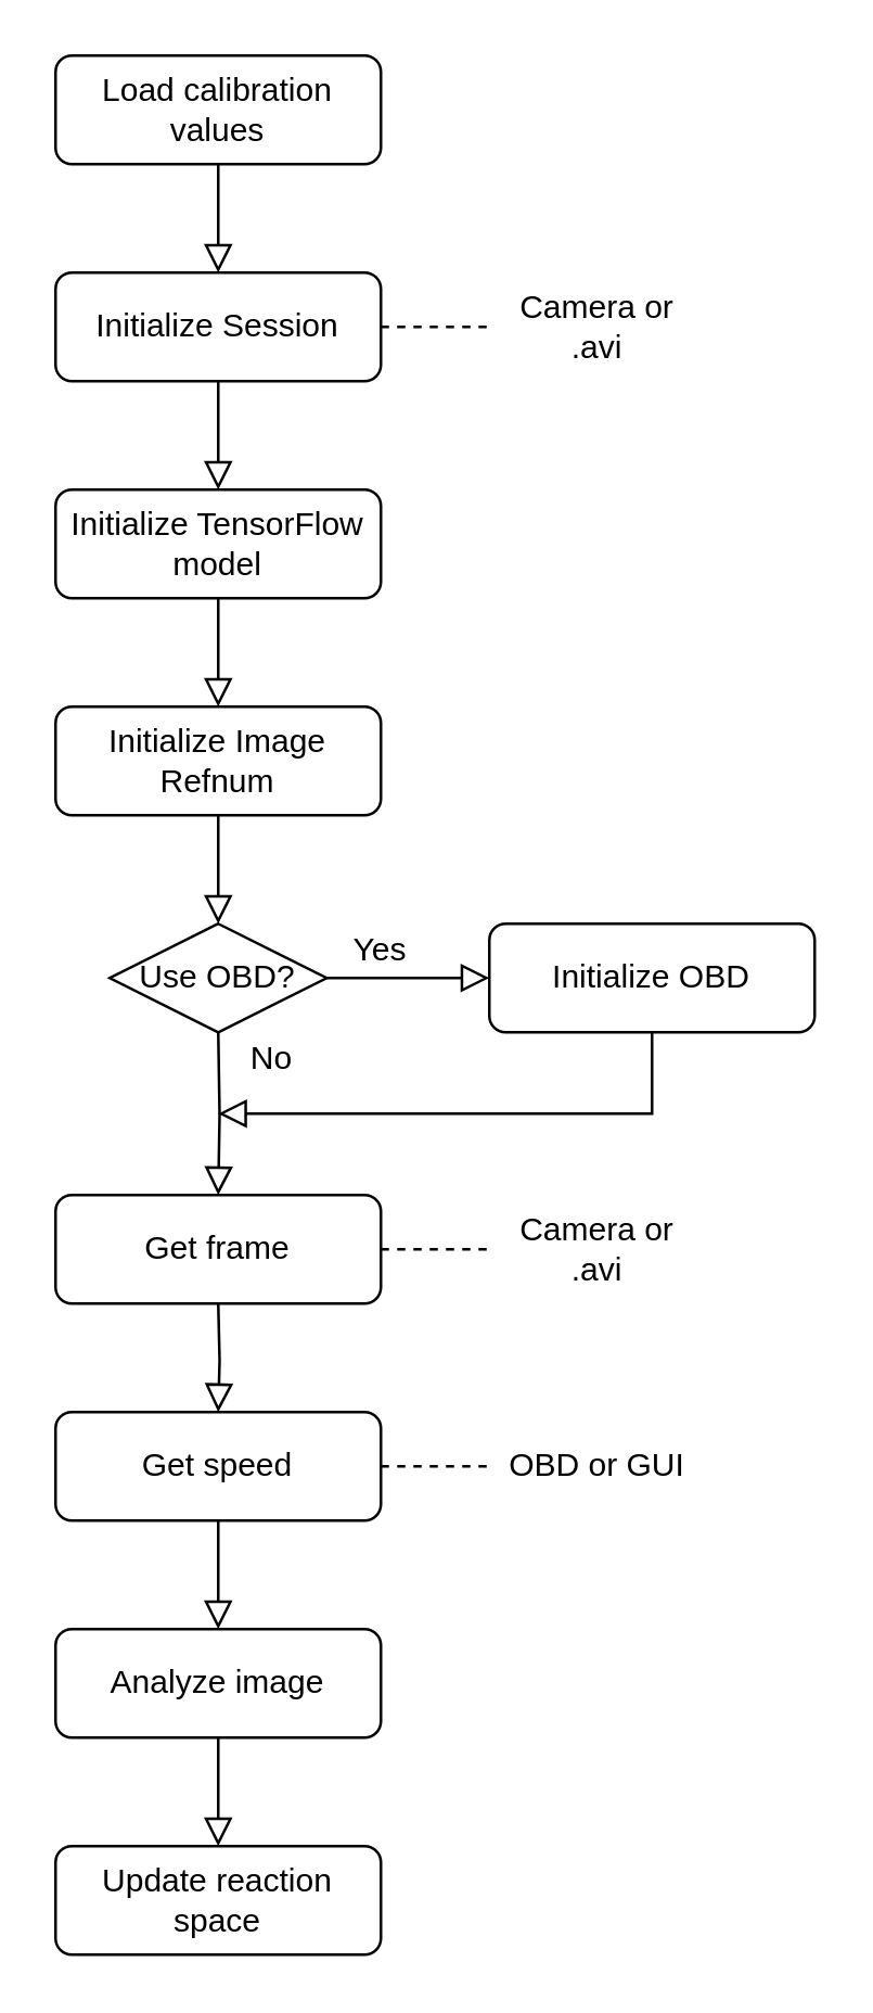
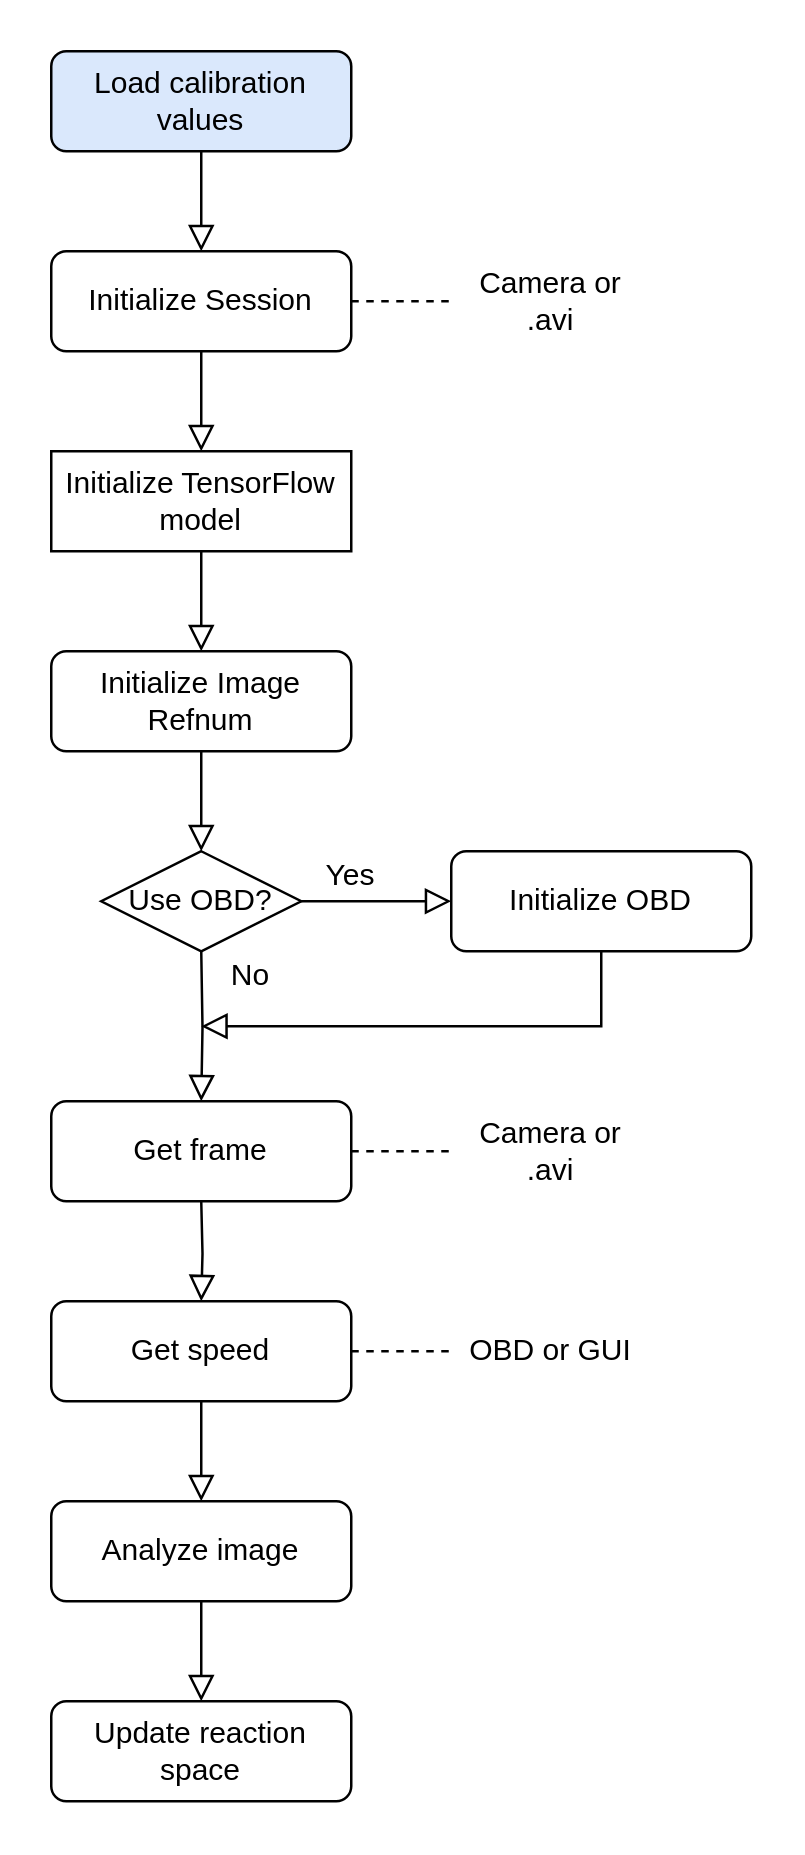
  <mxCell id="0" />
  <mxCell id="1" parent="0" />
  <mxCell id="2" value="" style="rounded=0;html=1;jettySize=auto;orthogonalLoop=1;fontSize=11;endArrow=block;endFill=0;endSize=8;strokeWidth=1;shadow=0;labelBackgroundColor=none;edgeStyle=orthogonalEdgeStyle;entryX=0.5;entryY=0;entryDx=0;entryDy=0;" parent="1" source="3" target="4" edge="1"><mxGeometry relative="1" as="geometry"><mxPoint x="80" y="110" as="targetPoint" /></mxGeometry></mxCell>
- <mxCell id="3" value="Load calibration values" style="rounded=1;whiteSpace=wrap;html=1;fontSize=12;glass=0;strokeWidth=1;shadow=0;" parent="1" vertex="1"><mxGeometry x="20" y="20" width="120" height="40" as="geometry" /></mxCell>
+ <mxCell id="3" value="Load calibration values" style="rounded=1;whiteSpace=wrap;html=1;fontSize=12;glass=0;strokeWidth=1;shadow=0;fillColor=#dae8fc;" parent="1" vertex="1"><mxGeometry x="20" y="20" width="120" height="40" as="geometry" /></mxCell>
  <mxCell id="4" value="Initialize Session" style="rounded=1;whiteSpace=wrap;html=1;fontSize=12;glass=0;strokeWidth=1;shadow=0;" parent="1" vertex="1"><mxGeometry x="20" y="100" width="120" height="40" as="geometry" /></mxCell>
  <mxCell id="5" value="Initialize OBD" style="rounded=1;whiteSpace=wrap;html=1;fontSize=12;glass=0;strokeWidth=1;shadow=0;" parent="1" vertex="1"><mxGeometry x="180" y="340" width="120" height="40" as="geometry" /></mxCell>
- <mxCell id="6" value="Initialize TensorFlow model" style="rounded=1;whiteSpace=wrap;html=1;fontSize=12;glass=0;strokeWidth=1;shadow=0;" parent="1" vertex="1"><mxGeometry x="20" y="180" width="120" height="40" as="geometry" /></mxCell>
+ <mxCell id="6" value="Initialize TensorFlow model" style="whiteSpace=wrap;html=1;fontSize=12;glass=0;strokeWidth=1;shadow=0;rounded=0;" parent="1" vertex="1"><mxGeometry x="20" y="180" width="120" height="40" as="geometry" /></mxCell>
  <mxCell id="7" value="" style="endArrow=none;dashed=1;html=1;exitX=1;exitY=0.5;exitDx=0;exitDy=0;entryX=0;entryY=0.5;entryDx=0;entryDy=0;" parent="1" source="4" target="20" edge="1"><mxGeometry width="50" height="50" relative="1" as="geometry"><mxPoint x="250" y="250" as="sourcePoint" /><mxPoint x="300" y="120" as="targetPoint" /></mxGeometry></mxCell>
  <mxCell id="8" value="Initialize Image Refnum" style="rounded=1;whiteSpace=wrap;html=1;fontSize=12;glass=0;strokeWidth=1;shadow=0;" parent="1" vertex="1"><mxGeometry x="20" y="260" width="120" height="40" as="geometry" /></mxCell>
  <mxCell id="9" value="" style="rounded=0;html=1;jettySize=auto;orthogonalLoop=1;fontSize=11;endArrow=block;endFill=0;endSize=8;strokeWidth=1;shadow=0;labelBackgroundColor=none;edgeStyle=orthogonalEdgeStyle;entryX=0.5;entryY=0;entryDx=0;entryDy=0;exitX=0.5;exitY=1;exitDx=0;exitDy=0;" parent="1" source="4" target="6" edge="1"><mxGeometry relative="1" as="geometry"><mxPoint x="80" y="60" as="sourcePoint" /><mxPoint x="80" y="100" as="targetPoint" /></mxGeometry></mxCell>
  <mxCell id="10" value="" style="rounded=0;html=1;jettySize=auto;orthogonalLoop=1;fontSize=11;endArrow=block;endFill=0;endSize=8;strokeWidth=1;shadow=0;labelBackgroundColor=none;edgeStyle=orthogonalEdgeStyle;entryX=0;entryY=0.5;entryDx=0;entryDy=0;exitX=1;exitY=0.5;exitDx=0;exitDy=0;" parent="1" source="21" target="5" edge="1"><mxGeometry relative="1" as="geometry"><mxPoint x="80" y="300" as="sourcePoint" /><mxPoint x="80" y="260" as="targetPoint" /></mxGeometry></mxCell>
  <mxCell id="11" value="" style="rounded=0;html=1;jettySize=auto;orthogonalLoop=1;fontSize=11;endArrow=block;endFill=0;endSize=8;strokeWidth=1;shadow=0;labelBackgroundColor=none;edgeStyle=orthogonalEdgeStyle;entryX=0.5;entryY=0;entryDx=0;entryDy=0;" parent="1" target="12" edge="1"><mxGeometry relative="1" as="geometry"><mxPoint x="80" y="380" as="sourcePoint" /><mxPoint x="80" y="410" as="targetPoint" /></mxGeometry></mxCell>
  <mxCell id="12" value="Get frame" style="rounded=1;whiteSpace=wrap;html=1;fontSize=12;glass=0;strokeWidth=1;shadow=0;" parent="1" vertex="1"><mxGeometry x="20" y="440" width="120" height="40" as="geometry" /></mxCell>
  <mxCell id="13" value="Get speed" style="rounded=1;whiteSpace=wrap;html=1;fontSize=12;glass=0;strokeWidth=1;shadow=0;" parent="1" vertex="1"><mxGeometry x="20" y="520" width="120" height="40" as="geometry" /></mxCell>
  <mxCell id="14" value="Analyze image" style="rounded=1;whiteSpace=wrap;html=1;fontSize=12;glass=0;strokeWidth=1;shadow=0;" parent="1" vertex="1"><mxGeometry x="20" y="600" width="120" height="40" as="geometry" /></mxCell>
  <mxCell id="15" value="Update reaction space" style="rounded=1;whiteSpace=wrap;html=1;fontSize=12;glass=0;strokeWidth=1;shadow=0;" parent="1" vertex="1"><mxGeometry x="20" y="680" width="120" height="40" as="geometry" /></mxCell>
  <mxCell id="16" value="" style="rounded=0;html=1;jettySize=auto;orthogonalLoop=1;fontSize=11;endArrow=block;endFill=0;endSize=8;strokeWidth=1;shadow=0;labelBackgroundColor=none;edgeStyle=orthogonalEdgeStyle;exitX=0.5;exitY=1;exitDx=0;exitDy=0;" parent="1" source="8" edge="1"><mxGeometry relative="1" as="geometry"><mxPoint x="80" y="390" as="sourcePoint" /><mxPoint x="80" y="340" as="targetPoint" /></mxGeometry></mxCell>
  <mxCell id="17" value="" style="rounded=0;html=1;jettySize=auto;orthogonalLoop=1;fontSize=11;endArrow=block;endFill=0;endSize=8;strokeWidth=1;shadow=0;labelBackgroundColor=none;edgeStyle=orthogonalEdgeStyle;entryX=0.5;entryY=0;entryDx=0;entryDy=0;" parent="1" target="13" edge="1"><mxGeometry relative="1" as="geometry"><mxPoint x="80" y="480" as="sourcePoint" /><mxPoint x="80" y="440" as="targetPoint" /></mxGeometry></mxCell>
  <mxCell id="18" value="" style="rounded=0;html=1;jettySize=auto;orthogonalLoop=1;fontSize=11;endArrow=block;endFill=0;endSize=8;strokeWidth=1;shadow=0;labelBackgroundColor=none;edgeStyle=orthogonalEdgeStyle;entryX=0.5;entryY=0;entryDx=0;entryDy=0;exitX=0.5;exitY=1;exitDx=0;exitDy=0;" parent="1" source="13" target="14" edge="1"><mxGeometry relative="1" as="geometry"><mxPoint x="70" y="570" as="sourcePoint" /><mxPoint x="90" y="450" as="targetPoint" /></mxGeometry></mxCell>
  <mxCell id="19" value="" style="rounded=0;html=1;jettySize=auto;orthogonalLoop=1;fontSize=11;endArrow=block;endFill=0;endSize=8;strokeWidth=1;shadow=0;labelBackgroundColor=none;edgeStyle=orthogonalEdgeStyle;entryX=0.5;entryY=0;entryDx=0;entryDy=0;exitX=0.5;exitY=1;exitDx=0;exitDy=0;" parent="1" source="14" target="15" edge="1"><mxGeometry relative="1" as="geometry"><mxPoint x="80" y="560" as="sourcePoint" /><mxPoint x="80" y="600" as="targetPoint" /></mxGeometry></mxCell>
  <mxCell id="20" value="Camera or .avi" style="text;html=1;strokeColor=none;fillColor=none;align=center;verticalAlign=middle;whiteSpace=wrap;rounded=0;" parent="1" vertex="1"><mxGeometry x="180" y="110" width="80" height="20" as="geometry" /></mxCell>
  <mxCell id="21" value="Use OBD?" style="rhombus;whiteSpace=wrap;html=1;" parent="1" vertex="1"><mxGeometry x="40" y="340" width="80" height="40" as="geometry" /></mxCell>
  <mxCell id="22" value="" style="rounded=0;html=1;jettySize=auto;orthogonalLoop=1;fontSize=11;endArrow=block;endFill=0;endSize=8;strokeWidth=1;shadow=0;labelBackgroundColor=none;edgeStyle=orthogonalEdgeStyle;exitX=0.5;exitY=1;exitDx=0;exitDy=0;entryX=0.5;entryY=0;entryDx=0;entryDy=0;" parent="1" source="6" target="8" edge="1"><mxGeometry relative="1" as="geometry"><mxPoint x="80" y="300" as="sourcePoint" /><mxPoint x="80" y="250" as="targetPoint" /></mxGeometry></mxCell>
  <mxCell id="23" value="" style="rounded=0;html=1;jettySize=auto;orthogonalLoop=1;fontSize=11;endArrow=block;endFill=0;endSize=8;strokeWidth=1;shadow=0;labelBackgroundColor=none;edgeStyle=orthogonalEdgeStyle;exitX=0.5;exitY=1;exitDx=0;exitDy=0;" parent="1" source="5" edge="1"><mxGeometry relative="1" as="geometry"><mxPoint x="80" y="300" as="sourcePoint" /><mxPoint x="80" y="410" as="targetPoint" /><Array as="points"><mxPoint x="240" y="410" /></Array></mxGeometry></mxCell>
  <mxCell id="24" value="Yes" style="text;html=1;strokeColor=none;fillColor=none;align=center;verticalAlign=middle;whiteSpace=wrap;rounded=0;" parent="1" vertex="1"><mxGeometry x="120" y="340" width="40" height="20" as="geometry" /></mxCell>
  <mxCell id="25" value="No" style="text;html=1;strokeColor=none;fillColor=none;align=center;verticalAlign=middle;whiteSpace=wrap;rounded=0;" parent="1" vertex="1"><mxGeometry x="80" y="380" width="40" height="20" as="geometry" /></mxCell>
  <mxCell id="26" value="" style="endArrow=none;dashed=1;html=1;exitX=1;exitY=0.5;exitDx=0;exitDy=0;entryX=0;entryY=0.5;entryDx=0;entryDy=0;" parent="1" target="27" edge="1"><mxGeometry width="50" height="50" relative="1" as="geometry"><mxPoint x="140" y="460" as="sourcePoint" /><mxPoint x="300" y="460" as="targetPoint" /></mxGeometry></mxCell>
  <mxCell id="27" value="Camera or .avi" style="text;html=1;strokeColor=none;fillColor=none;align=center;verticalAlign=middle;whiteSpace=wrap;rounded=0;" parent="1" vertex="1"><mxGeometry x="180" y="450" width="80" height="20" as="geometry" /></mxCell>
  <mxCell id="28" value="" style="endArrow=none;dashed=1;html=1;exitX=1;exitY=0.5;exitDx=0;exitDy=0;entryX=0;entryY=0.5;entryDx=0;entryDy=0;" parent="1" target="29" edge="1"><mxGeometry width="50" height="50" relative="1" as="geometry"><mxPoint x="140" y="540" as="sourcePoint" /><mxPoint x="300" y="540" as="targetPoint" /></mxGeometry></mxCell>
  <mxCell id="29" value="OBD or GUI" style="text;html=1;strokeColor=none;fillColor=none;align=center;verticalAlign=middle;whiteSpace=wrap;rounded=0;" parent="1" vertex="1"><mxGeometry x="180" y="530" width="80" height="20" as="geometry" /></mxCell>
